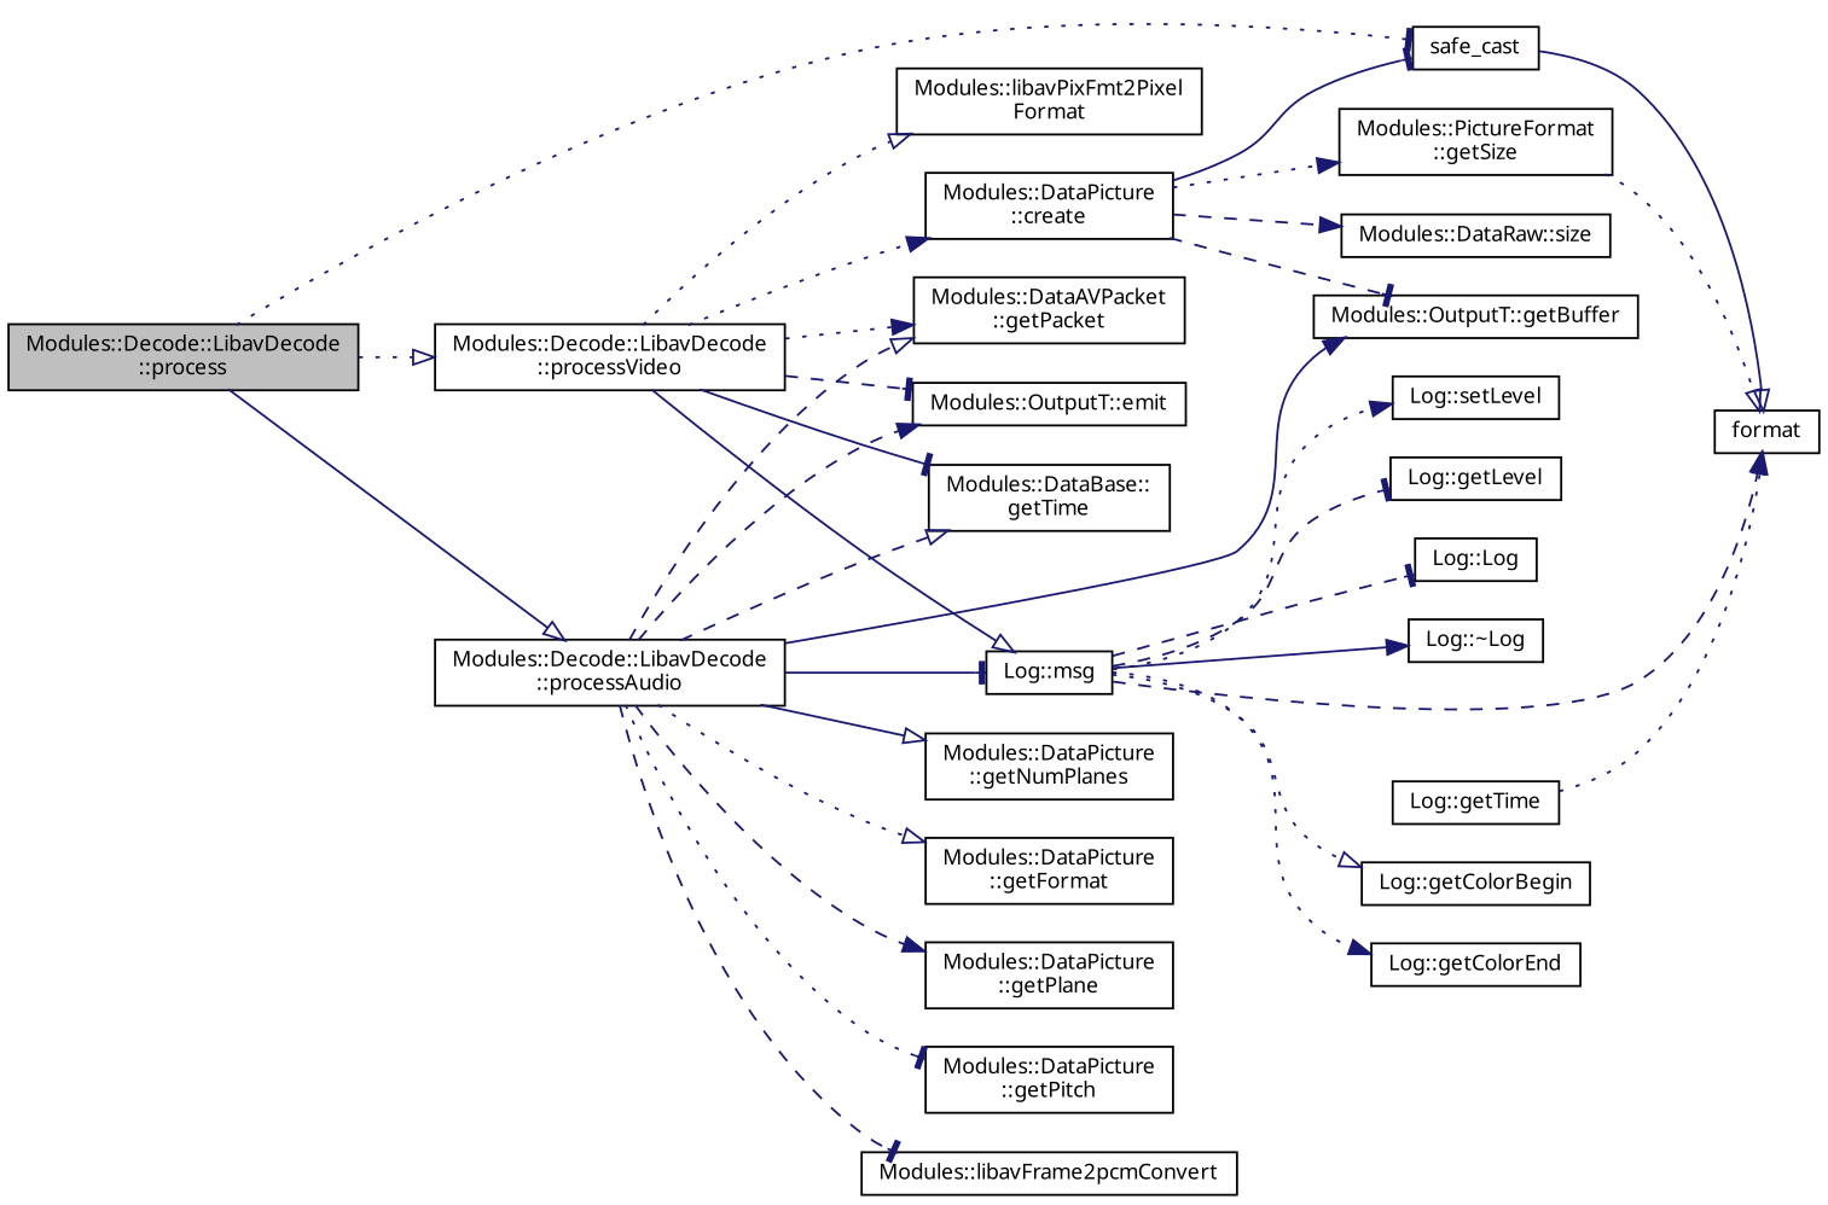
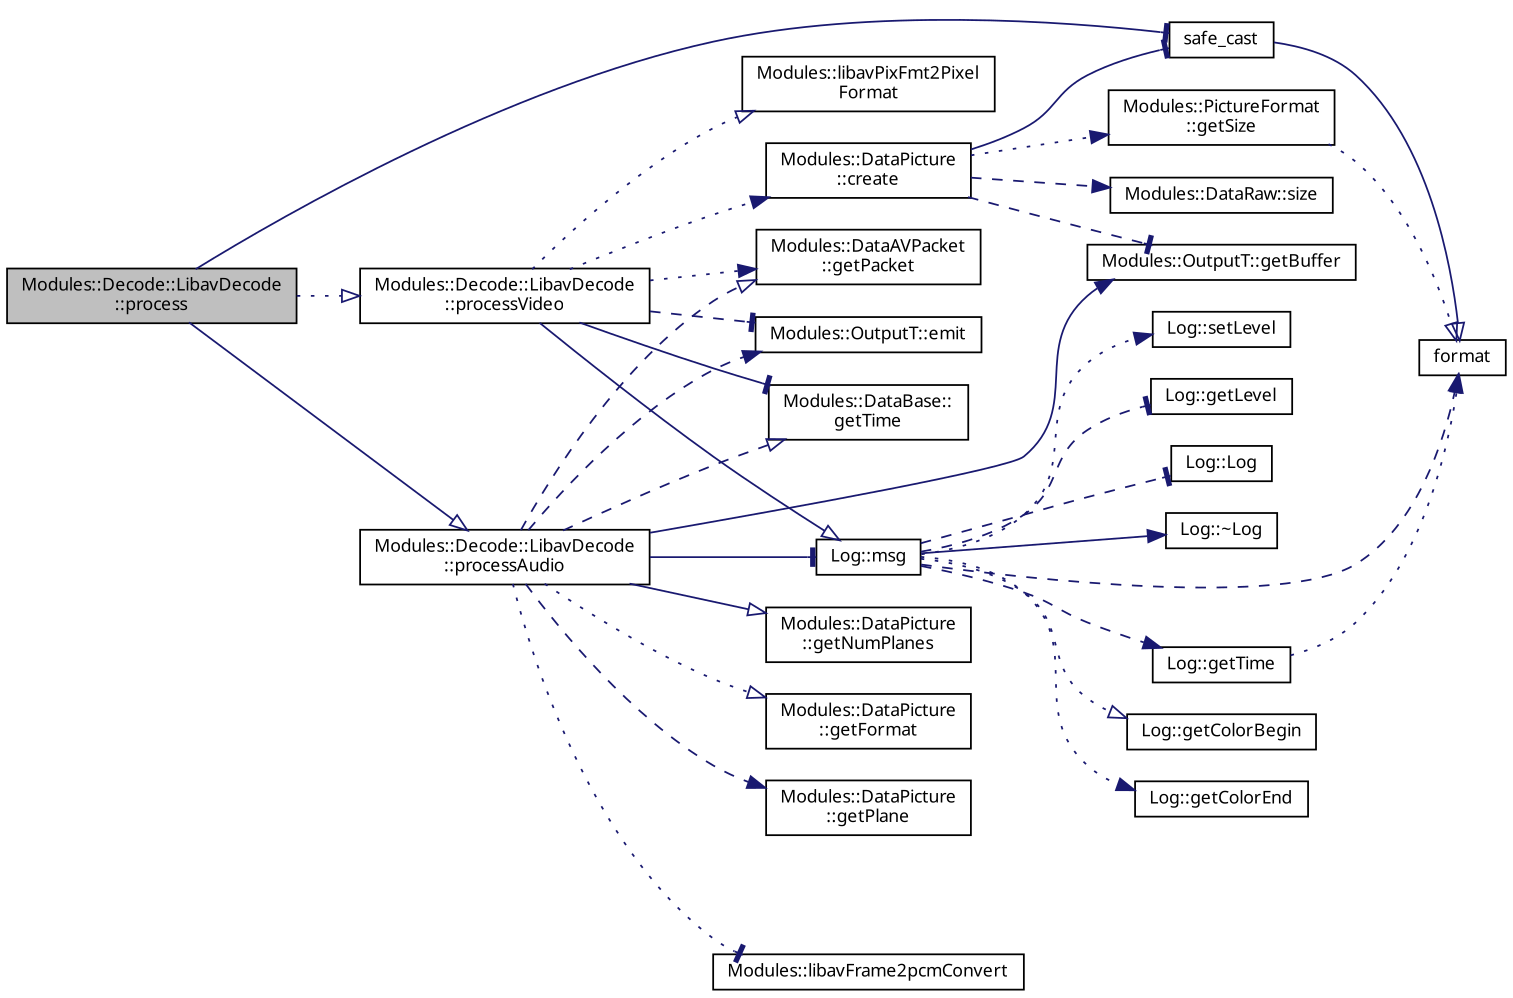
  digraph {
    fontname="Noto Sans"
    rankdir=LR
    node [color=black fillcolor=white fontname="Noto Sans" fontsize=10 shape=record style=filled]
    edge [arrowhead=normal color=midnightblue fontname="Noto Sans" fontsize=10 labelfontname=Helvetica labelfontsize=10 style=dotted]
    n1 [fillcolor=grey75 fontcolor=black height=0.2 label="Modules::Decode::LibavDecode\l::process" width=0.4]
    n2 [height=0.2 label=safe_cast width=0.4]
    n3 [height=0.2 label="Modules::Decode::LibavDecode\l::processVideo" width=0.4]
    n4 [height=0.2 label="Modules::Decode::LibavDecode\l::processAudio" width=0.4]
    n5 [height=0.2 label=format width=0.4]
    n6 [height=0.2 label="Modules::DataAVPacket\l::getPacket" width=0.4]
    n7 [height=0.2 label="Log::msg" width=0.4]
    n8 [height=0.2 label="Modules::DataPicture\l::create" width=0.4]
    n9 [height=0.2 label="Modules::libavPixFmt2Pixel\lFormat" width=0.4]
    n10 [height=0.2 label="Modules::DataBase::\lgetTime" width=0.4]
    n11 [height=0.2 label="Modules::OutputT::emit" width=0.4]
    n12 [height=0.2 label="Modules::OutputT::getBuffer" width=0.4]
    n13 [height=0.2 label="Modules::libavFrame2pcmConvert" width=0.4]
    n14 [height=0.2 label="Modules::DataPicture\l::getNumPlanes" width=0.4]
    n15 [height=0.2 label="Modules::DataPicture\l::getFormat" width=0.4]
    n16 [height=0.2 label="Modules::DataPicture\l::getPlane" width=0.4]
-   n17 [height=0.2 label="Modules::DataPicture\l::getPitch" width=0.4]
    n18 [height=0.2 label="Log::getColorBegin" width=0.4]
    n19 [height=0.2 label="Log::getTime" width=0.4]
    n20 [height=0.2 label="Log::getColorEnd" width=0.4]
    n21 [height=0.2 label="Log::setLevel" width=0.4]
    n22 [height=0.2 label="Log::getLevel" width=0.4]
    n23 [height=0.2 label="Log::Log" width=0.4]
    n24 [height=0.2 label="Log::~Log" width=0.4]
    n25 [height=0.2 label="Modules::DataRaw::size" width=0.4]
    n26 [height=0.2 label="Modules::PictureFormat\l::getSize" width=0.4]
-   n1 -> n2 [arrowhead=tee]
+   n1 -> n2 [arrowhead=tee style=solid]
    n1 -> n3 [arrowhead=onormal]
    n1 -> n4 [arrowhead=onormal style=solid]
    n2 -> n5 [arrowhead=onormal style=solid]
    n3 -> n6
    n3 -> n7 [arrowhead=onormal style=solid]
    n3 -> n8
    n3 -> n9 [arrowhead=onormal]
    n3 -> n10 [arrowhead=tee style=solid]
    n3 -> n11 [arrowhead=tee style=dashed]
    n4 -> n6 [arrowhead=onormal style=dashed]
    n4 -> n7 [arrowhead=tee style=solid]
    n4 -> n10 [arrowhead=onormal style=dashed]
    n4 -> n11 [style=dashed]
    n4 -> n12 [style=solid]
-   n4 -> n13 [arrowhead=tee style=dashed]
+   n4 -> n13 [arrowhead=tee]
    n4 -> n14 [arrowhead=onormal style=solid]
    n4 -> n15 [arrowhead=onormal]
    n4 -> n16 [style=dashed]
-   n4 -> n17 [arrowhead=tee]
    n7 -> n5 [style=dashed]
    n7 -> n18 [arrowhead=onormal]
+   n7 -> n19 [style=dashed]
    n7 -> n20
    n7 -> n21
    n7 -> n22 [arrowhead=tee style=dashed]
    n7 -> n23 [arrowhead=tee style=dashed]
    n7 -> n24 [style=solid]
    n8 -> n2 [arrowhead=tee style=solid]
    n8 -> n12 [arrowhead=tee style=dashed]
    n8 -> n25 [style=dashed]
    n8 -> n26
    n19 -> n5
    n26 -> n5 [arrowhead=onormal]
  }
